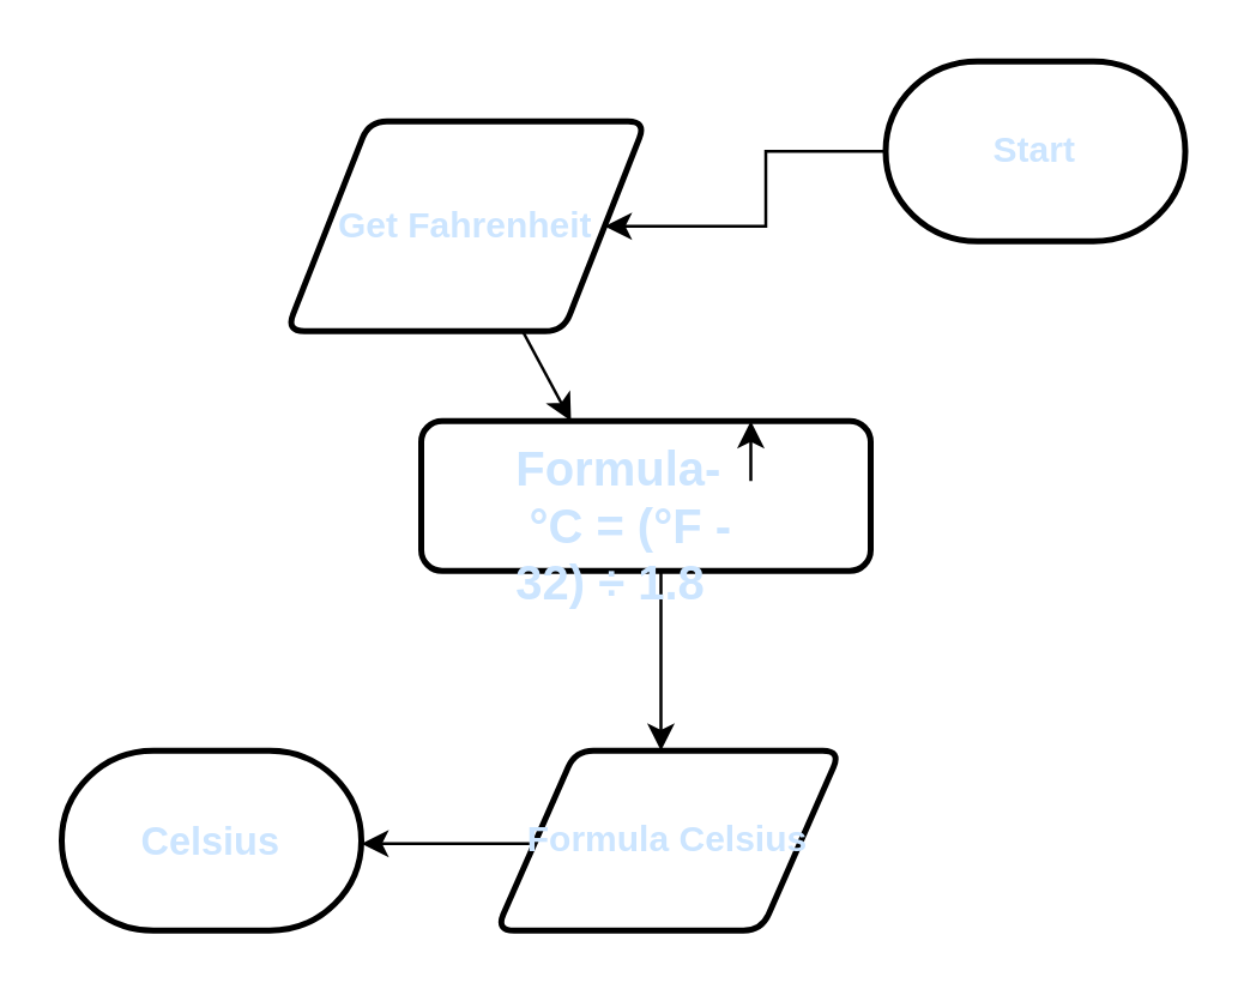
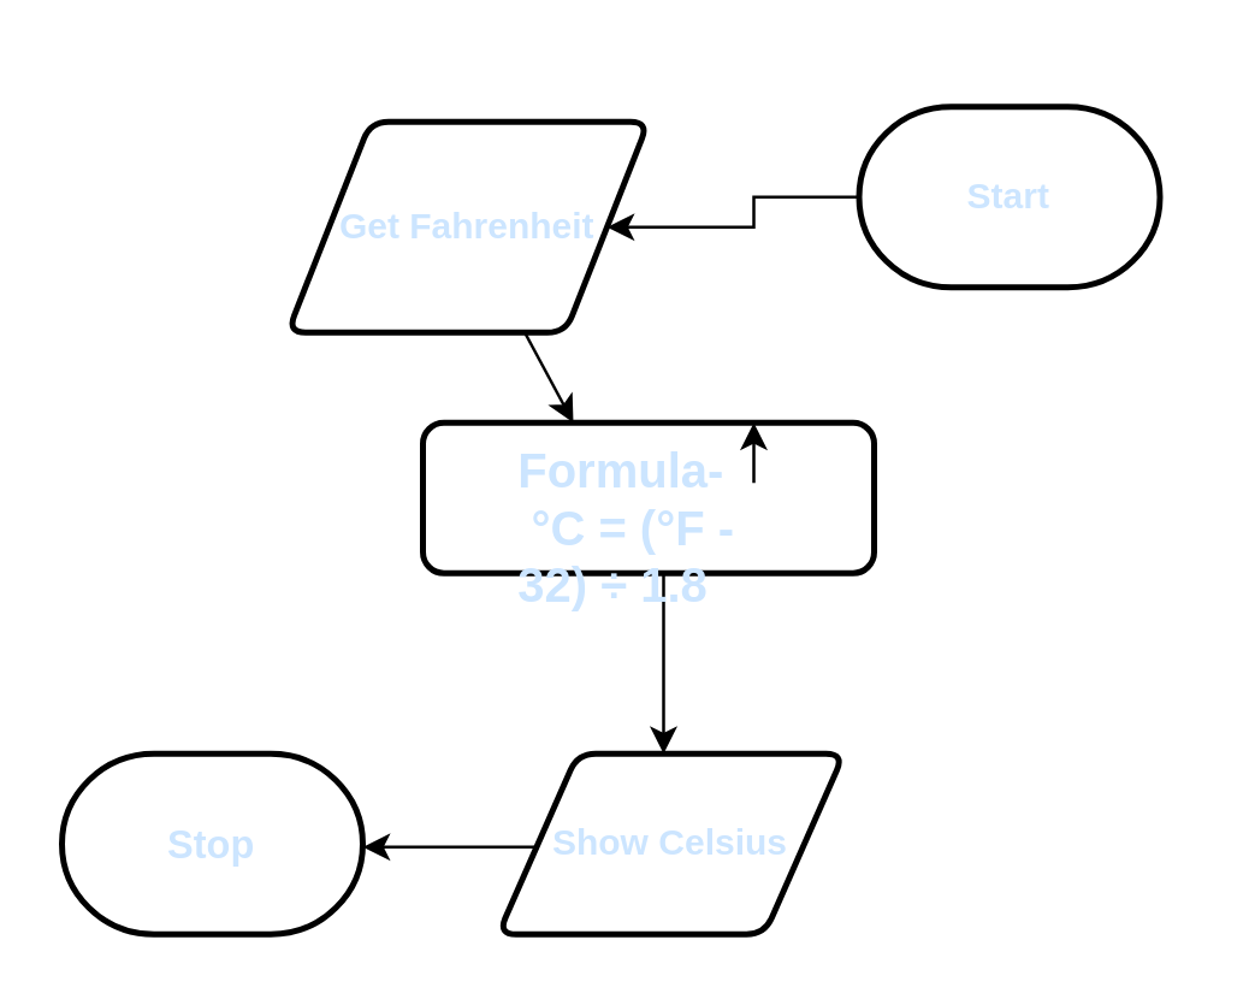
  <mxCell id="0" />
  <mxCell id="1" parent="0" />
  <mxCell id="2" style="edgeStyle=orthogonalEdgeStyle;html=1;rounded=0;" parent="1" source="3" target="6" edge="1"><mxGeometry relative="1" as="geometry"><mxPoint x="200" y="70" as="targetPoint" /></mxGeometry></mxCell>
- <mxCell id="3" value="&lt;font color=&quot;#cce5ff&quot;&gt;&lt;b&gt;Start&lt;/b&gt;&lt;/font&gt;" style="strokeWidth=2;html=1;shape=mxgraph.flowchart.terminator;whiteSpace=wrap;" parent="1" vertex="1"><mxGeometry x="295" y="20" width="100" height="60" as="geometry" /></mxCell>
- <mxCell id="4" value="&lt;b&gt;&lt;font style=&quot;font-size: 13px;&quot; color=&quot;#cce5ff&quot;&gt;Celsius&lt;/font&gt;&lt;/b&gt;" style="strokeWidth=2;html=1;shape=mxgraph.flowchart.terminator;whiteSpace=wrap;" parent="1" vertex="1"><mxGeometry x="20" y="250" width="100" height="60" as="geometry" /></mxCell>
+ <mxCell id="3" value="&lt;font color=&quot;#cce5ff&quot;&gt;&lt;b&gt;Start&lt;/b&gt;&lt;/font&gt;" style="strokeWidth=2;html=1;shape=mxgraph.flowchart.terminator;whiteSpace=wrap;" parent="1" vertex="1"><mxGeometry x="285" y="35" width="100" height="60" as="geometry" /></mxCell>
+ <mxCell id="4" value="&lt;b&gt;&lt;font style=&quot;font-size: 13px;&quot; color=&quot;#cce5ff&quot;&gt;Stop&lt;/font&gt;&lt;/b&gt;" style="strokeWidth=2;html=1;shape=mxgraph.flowchart.terminator;whiteSpace=wrap;" parent="1" vertex="1"><mxGeometry x="20" y="250" width="100" height="60" as="geometry" /></mxCell>
  <mxCell id="5" style="edgeStyle=none;html=1;" parent="1" source="6" edge="1"><mxGeometry relative="1" as="geometry"><mxPoint x="190" y="140" as="targetPoint" /></mxGeometry></mxCell>
  <mxCell id="6" value="&lt;font color=&quot;#cce5ff&quot;&gt;&lt;b&gt;Get Fahrenheit&lt;/b&gt;&lt;/font&gt;" style="shape=parallelogram;html=1;strokeWidth=2;perimeter=parallelogramPerimeter;whiteSpace=wrap;rounded=1;arcSize=12;size=0.23;" parent="1" vertex="1"><mxGeometry x="95" y="40" width="120" height="70" as="geometry" /></mxCell>
  <mxCell id="7" style="edgeStyle=none;html=1;fontColor=#CCE5FF;" parent="1" edge="1"><mxGeometry relative="1" as="geometry"><mxPoint x="220" y="250" as="targetPoint" /><mxPoint x="220" y="190" as="sourcePoint" /></mxGeometry></mxCell>
  <mxCell id="8" value="" style="rounded=1;whiteSpace=wrap;html=1;absoluteArcSize=1;arcSize=14;strokeWidth=2;labelBackgroundColor=none;fontColor=#CCE5FF;" parent="1" vertex="1"><mxGeometry x="140" y="140" width="150" height="50" as="geometry" /></mxCell>
  <mxCell id="9" value="&lt;font face=&quot;Arial, sans-serif&quot; color=&quot;#cce5ff&quot;&gt;&lt;span style=&quot;font-size: 16px;&quot;&gt;&lt;b&gt;Formula-&amp;nbsp;&lt;/b&gt;&lt;/span&gt;&lt;/font&gt;&lt;abbr style=&quot;color: rgb(204, 229, 255); font-variant-numeric: normal; font-variant-east-asian: normal; font-variant-alternates: normal; text-decoration-line: none; text-decoration-style: initial; font-family: Arial, sans-serif; font-size: 16px; font-weight: 700;&quot; title=&quot;degree Celsius&quot;&gt;°C&lt;/abbr&gt;&lt;span style=&quot;color: rgb(204, 229, 255); font-family: Arial, sans-serif; font-size: 16px; font-weight: 700;&quot;&gt;&amp;nbsp;= (&lt;/span&gt;&lt;abbr style=&quot;color: rgb(204, 229, 255); font-variant-numeric: normal; font-variant-east-asian: normal; font-variant-alternates: normal; text-decoration-line: none; text-decoration-style: initial; font-family: Arial, sans-serif; font-size: 16px; font-weight: 700;&quot; title=&quot;degree Fahrenheit&quot;&gt;°F&lt;/abbr&gt;&lt;span style=&quot;color: rgb(204, 229, 255); font-family: Arial, sans-serif; font-size: 16px; font-weight: 700;&quot;&gt;&amp;nbsp;- 32) ÷ 1.8&lt;/span&gt;" style="text;whiteSpace=wrap;html=1;" vertex="1" parent="1"><mxGeometry x="170" y="140" width="80" height="40" as="geometry" /></mxCell>
  <mxCell id="10" style="edgeStyle=none;html=1;exitX=1;exitY=0.5;exitDx=0;exitDy=0;entryX=1;entryY=0;entryDx=0;entryDy=0;" edge="1" parent="1" source="9" target="9"><mxGeometry relative="1" as="geometry" /></mxCell>
  <mxCell id="11" style="edgeStyle=none;html=1;fontFamily=Helvetica;fontColor=#CCE5FF;" edge="1" parent="1"><mxGeometry relative="1" as="geometry"><mxPoint x="120" y="281" as="targetPoint" /><mxPoint x="178.225" y="281" as="sourcePoint" /></mxGeometry></mxCell>
- <mxCell id="12" value="&lt;font color=&quot;#cce5ff&quot;&gt;&lt;b style=&quot;&quot;&gt;Formula Celsius&lt;/b&gt;&lt;/font&gt;" style="shape=parallelogram;html=1;strokeWidth=2;perimeter=parallelogramPerimeter;whiteSpace=wrap;rounded=1;arcSize=12;size=0.23;" vertex="1" parent="1"><mxGeometry x="165" y="250" width="115" height="60" as="geometry" /></mxCell>
+ <mxCell id="12" value="&lt;font color=&quot;#cce5ff&quot;&gt;&lt;b style=&quot;&quot;&gt;Show Celsius&lt;/b&gt;&lt;/font&gt;" style="shape=parallelogram;html=1;strokeWidth=2;perimeter=parallelogramPerimeter;whiteSpace=wrap;rounded=1;arcSize=12;size=0.23;" vertex="1" parent="1"><mxGeometry x="165" y="250" width="115" height="60" as="geometry" /></mxCell>
